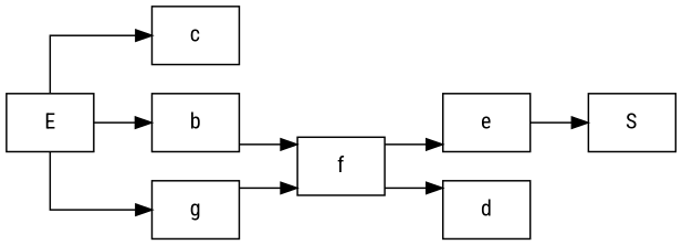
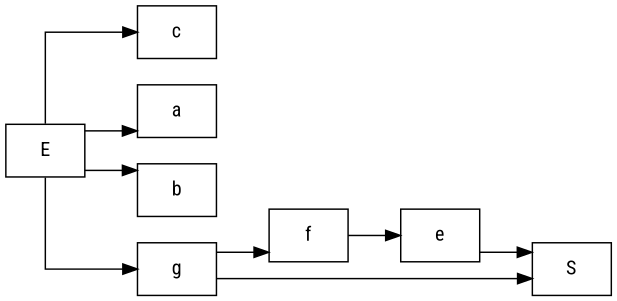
  digraph {
    fontname="Roboto Condensed"
    rankdir=LR
    splines=ortho
    node [fontname="Roboto Condensed" shape=box]
    edge [fontname="Roboto Condensed"]
    f
    e
-   d
    S
    E
    c
+   a
    b
    g
    f -> e
-   f -> d
    e -> S
    E -> c
+   E -> a
    E -> b
    E -> g
-   b -> f
    g -> f
+   g -> S
  }
